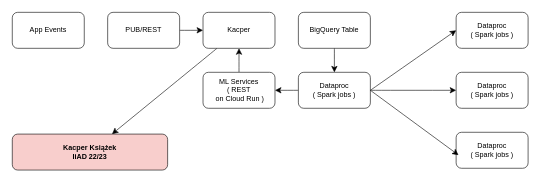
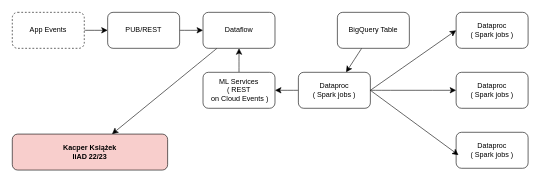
  <mxCell id="0" />
  <mxCell id="1" parent="0" />
- <mxCell id="3" value="App Events" style="rounded=1;whiteSpace=wrap;html=1;" vertex="1" parent="1"><mxGeometry x="20" y="20" width="120" height="60" as="geometry" /></mxCell>
+ <mxCell id="2" value="" style="edgeStyle=none;curved=1;rounded=0;orthogonalLoop=1;jettySize=auto;html=1;fontSize=12;startSize=8;endSize=8;" edge="1" parent="1" source="3" target="5"><mxGeometry relative="1" as="geometry" /></mxCell>
+ <mxCell id="3" value="App Events" style="rounded=1;whiteSpace=wrap;html=1;dashed=1;" vertex="1" parent="1"><mxGeometry x="20" y="20" width="120" height="60" as="geometry" /></mxCell>
  <mxCell id="4" value="" style="edgeStyle=none;curved=1;rounded=0;orthogonalLoop=1;jettySize=auto;html=1;fontSize=12;startSize=8;endSize=8;" edge="1" parent="1" source="5" target="7"><mxGeometry relative="1" as="geometry" /></mxCell>
  <mxCell id="5" value="PUB/REST" style="rounded=1;whiteSpace=wrap;html=1;" vertex="1" parent="1"><mxGeometry x="179" y="20" width="120" height="60" as="geometry" /></mxCell>
  <mxCell id="6" value="" style="edgeStyle=none;curved=1;rounded=0;orthogonalLoop=1;jettySize=auto;html=1;fontSize=12;startSize=8;endSize=8;" edge="1" parent="1" source="7" target="20"><mxGeometry relative="1" as="geometry" /></mxCell>
- <mxCell id="7" value="Kacper" style="rounded=1;whiteSpace=wrap;html=1;" vertex="1" parent="1"><mxGeometry x="338" y="20" width="120" height="60" as="geometry" /></mxCell>
+ <mxCell id="7" value="Dataflow" style="rounded=1;whiteSpace=wrap;html=1;" vertex="1" parent="1"><mxGeometry x="338" y="20" width="120" height="60" as="geometry" /></mxCell>
  <mxCell id="8" value="" style="edgeStyle=none;curved=1;rounded=0;orthogonalLoop=1;jettySize=auto;html=1;fontSize=12;startSize=8;endSize=8;" edge="1" parent="1" source="9" target="13"><mxGeometry relative="1" as="geometry" /></mxCell>
- <mxCell id="9" value="BigQuery Table" style="rounded=1;whiteSpace=wrap;html=1;" vertex="1" parent="1"><mxGeometry x="497" y="20" width="120" height="60" as="geometry" /></mxCell>
+ <mxCell id="9" value="BigQuery Table" style="rounded=1;whiteSpace=wrap;html=1;" vertex="1" parent="1"><mxGeometry x="562" y="20" width="120" height="60" as="geometry" /></mxCell>
  <mxCell id="10" value="" style="edgeStyle=none;curved=1;rounded=0;orthogonalLoop=1;jettySize=auto;html=1;fontSize=12;startSize=8;endSize=8;" edge="1" parent="1" source="13" target="15"><mxGeometry relative="1" as="geometry" /></mxCell>
  <mxCell id="11" style="edgeStyle=none;curved=1;rounded=0;orthogonalLoop=1;jettySize=auto;html=1;exitX=1;exitY=0.5;exitDx=0;exitDy=0;entryX=0;entryY=0.5;entryDx=0;entryDy=0;fontSize=12;startSize=8;endSize=8;" edge="1" parent="1" source="13" target="17"><mxGeometry relative="1" as="geometry" /></mxCell>
  <mxCell id="12" style="edgeStyle=none;curved=1;rounded=0;orthogonalLoop=1;jettySize=auto;html=1;fontSize=12;startSize=8;endSize=8;" edge="1" parent="1" source="13" target="16"><mxGeometry relative="1" as="geometry" /></mxCell>
  <mxCell id="13" value="Dataproc&lt;br&gt;( Spark jobs )" style="rounded=1;whiteSpace=wrap;html=1;" vertex="1" parent="1"><mxGeometry x="497" y="120" width="120" height="60" as="geometry" /></mxCell>
  <mxCell id="14" value="" style="edgeStyle=none;curved=1;rounded=0;orthogonalLoop=1;jettySize=auto;html=1;fontSize=12;startSize=8;endSize=8;" edge="1" parent="1" source="15" target="7"><mxGeometry relative="1" as="geometry" /></mxCell>
- <mxCell id="15" value="ML Services&lt;br&gt;( REST&lt;br&gt;&amp;nbsp;on Cloud Run )" style="rounded=1;whiteSpace=wrap;html=1;" vertex="1" parent="1"><mxGeometry x="338" y="120" width="120" height="60" as="geometry" /></mxCell>
+ <mxCell id="15" value="ML Services&lt;br&gt;( REST&lt;br&gt;&amp;nbsp;on Cloud Events )" style="rounded=1;whiteSpace=wrap;html=1;" vertex="1" parent="1"><mxGeometry x="338" y="120" width="120" height="60" as="geometry" /></mxCell>
  <mxCell id="16" value="Dataproc&lt;br&gt;( Spark jobs )" style="rounded=1;whiteSpace=wrap;html=1;" vertex="1" parent="1"><mxGeometry x="760" y="120" width="120" height="60" as="geometry" /></mxCell>
  <mxCell id="17" value="Dataproc&lt;br&gt;( Spark jobs )" style="rounded=1;whiteSpace=wrap;html=1;" vertex="1" parent="1"><mxGeometry x="760" y="20" width="120" height="60" as="geometry" /></mxCell>
  <mxCell id="18" value="Dataproc&lt;br&gt;( Spark jobs )" style="rounded=1;whiteSpace=wrap;html=1;" vertex="1" parent="1"><mxGeometry x="760" y="220" width="120" height="60" as="geometry" /></mxCell>
  <mxCell id="19" style="edgeStyle=none;curved=1;rounded=0;orthogonalLoop=1;jettySize=auto;html=1;entryX=0.033;entryY=0.633;entryDx=0;entryDy=0;entryPerimeter=0;fontSize=12;startSize=8;endSize=8;exitX=1;exitY=0.5;exitDx=0;exitDy=0;" edge="1" parent="1" source="13" target="18"><mxGeometry relative="1" as="geometry"><mxPoint x="620" y="148" as="sourcePoint" /></mxGeometry></mxCell>
  <mxCell id="20" value="&lt;b&gt;Kacper Książek&lt;br&gt;IiAD 22/23&lt;/b&gt;" style="rounded=1;whiteSpace=wrap;html=1;fillColor=#f8cecc;" vertex="1" parent="1"><mxGeometry x="20" y="223" width="259" height="60" as="geometry" /></mxCell>
